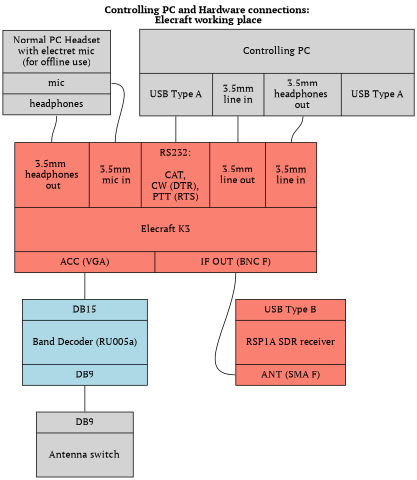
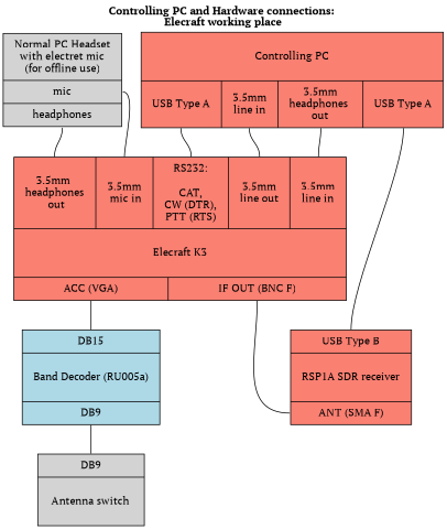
  digraph {
    fontname="PT Serif"
    label=<<b>Controlling PC and Hardware connections: <br/>Elecraft working place</b>>
    labelloc=top
    node [fontname="PT Serif" margin="0.2,0.1" shape=record style=filled]
    edge [arrowhead=none fontname="PT Serif" headport=lineIn]
-   n1 [label="{ \nControlling PC\n\r | { <usbA>USB Type A | <lineIn>3.5mm\nline in |<earph>3.5mm\nheadphones \nout | <usbA2> USB Type A} }"]
+   n1 [label="{ \nControlling PC\n\r | { <usbA>USB Type A | <lineIn>3.5mm\nline in |<earph>3.5mm\nheadphones \nout | <usbA2> USB Type A} }" fillcolor=salmon]
    n2 [fillcolor=salmon label="{ { <earphBack> 3.5mm \nheadphones\n out | <micBack> 3.5mm\n mic in | <com>RS232:\n\nCAT,\nCW (DTR),\nPTT (RTS) | <lineOut>3.5mm\nline out | <lineIn>3.5mm\nline in } | \nElecraft K3\n\r | {<acc> ACC (VGA) | <ifout> IF OUT (BNC F) } }"]
    n3 [fillcolor=salmon label="{{<usb>USB Type B} | \nRSP1A SDR receiver\n\n | {<ant>ANT (SMA F)}}"]
    n4 [fillcolor=lightblue label="{<db15> DB15 | \nBand Decoder (RU005a)\n\r | <db9>DB9 }"]
    n5 [label="{ Normal PC Headset\nwith electret mic\n(for offline use) | <mic> mic | <earph> headphones }"]
    n6 [fillcolor=lightgrey label="{ <db9>DB9 | \n Antenna switch \n\r }"]
    n1 -> n2 [headport=com tailport=usbA]
    n1 -> n2 [tailport=earph]
+   n1 -> n3 [headport="usb:n" tailport=usbA2]
    n2 -> n1 [tailport=lineOut]
    n2 -> n3 [headport="ant:w" tailport="ifout:s"]
    n2 -> n4 [headport="db15:n" tailport=acc]
    n4 -> n6 [headport=db9 tailport=db9]
    n5 -> n2 [headport=micBack tailport="mic:e"]
    n5 -> n2 [headport=earphBack tailport="earph:s"]
  }
